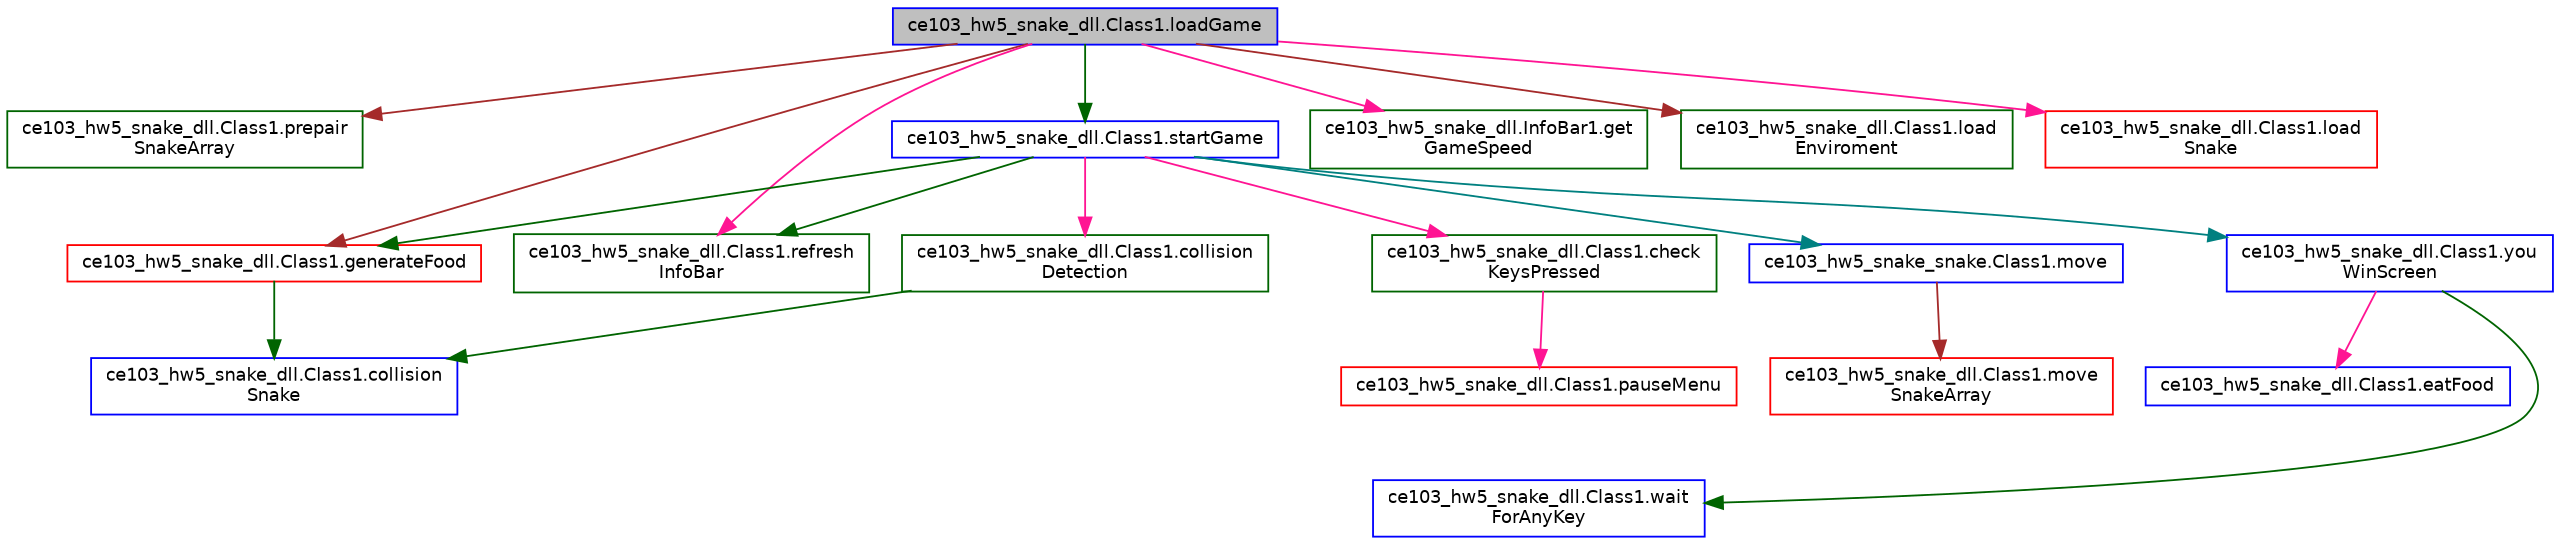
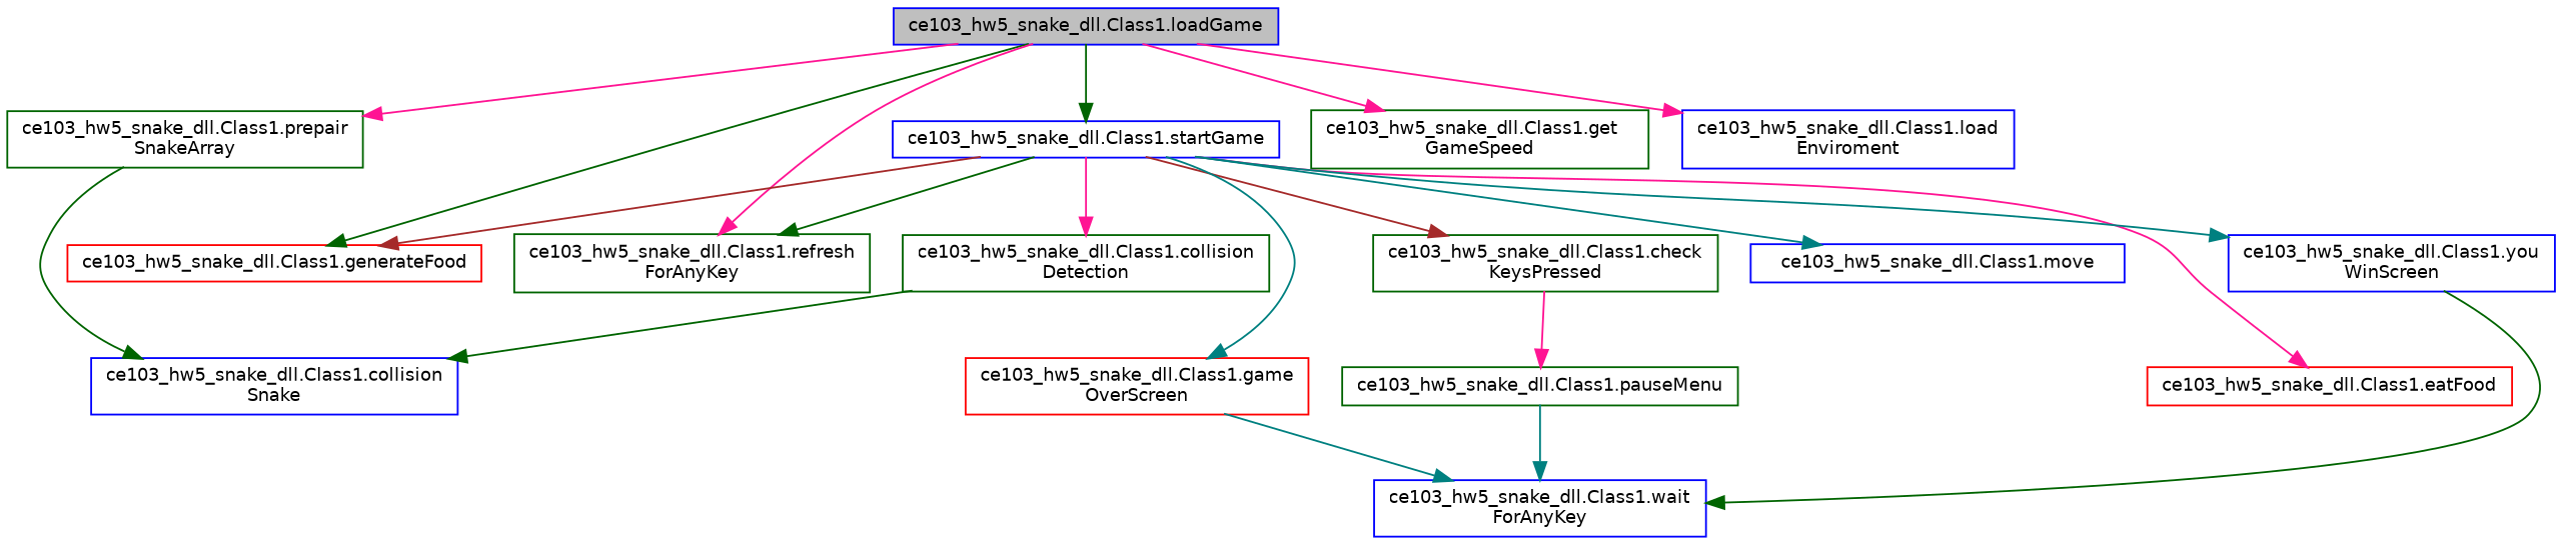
  digraph {
    rankdir=TB
    node [color=darkgreen fillcolor=white fontname=Helvetica fontsize=10 shape=record style=filled]
    edge [color=deeppink fontname=Helvetica fontsize=10 labelfontname=Helvetica labelfontsize=10 style=solid]
    n1 [color=blue fillcolor=grey75 fontcolor=black height=0.2 label="ce103_hw5_snake_dll.Class1.loadGame" width=0.4]
    n2 [color=red height=0.2 label="ce103_hw5_snake_dll.Class1.generateFood" width=0.4]
-   n3 [height=0.2 label="ce103_hw5_snake_dll.InfoBar1.get\lGameSpeed" width=0.4]
-   n4 [height=0.2 label="ce103_hw5_snake_dll.Class1.load\lEnviroment" width=0.4]
-   n5 [color=red height=0.2 label="ce103_hw5_snake_dll.Class1.load\lSnake" width=0.4]
+   n3 [height=0.2 label="ce103_hw5_snake_dll.Class1.get\lGameSpeed" width=0.4]
+   n4 [color=blue height=0.2 label="ce103_hw5_snake_dll.Class1.load\lEnviroment" width=0.4]
    n6 [height=0.2 label="ce103_hw5_snake_dll.Class1.prepair\lSnakeArray" width=0.4]
-   n7 [height=0.2 label="ce103_hw5_snake_dll.Class1.refresh\lInfoBar" width=0.4]
+   n7 [height=0.2 label="ce103_hw5_snake_dll.Class1.refresh\lForAnyKey" width=0.4]
    n8 [color=blue height=0.2 label="ce103_hw5_snake_dll.Class1.startGame" width=0.4]
    n9 [color=blue height=0.2 label="ce103_hw5_snake_dll.Class1.collision\lSnake" width=0.4]
    n10 [height=0.2 label="ce103_hw5_snake_dll.Class1.check\lKeysPressed" width=0.4]
    n11 [height=0.2 label="ce103_hw5_snake_dll.Class1.collision\lDetection" width=0.4]
-   n12 [color=blue height=0.2 label="ce103_hw5_snake_dll.Class1.eatFood" width=0.4]
-   n14 [color=blue height=0.2 label="ce103_hw5_snake_snake.Class1.move" width=0.4]
+   n12 [color=red height=0.2 label="ce103_hw5_snake_dll.Class1.eatFood" width=0.4]
+   n13 [color=red height=0.2 label="ce103_hw5_snake_dll.Class1.game\lOverScreen" width=0.4]
+   n14 [color=blue height=0.2 label="ce103_hw5_snake_dll.Class1.move" width=0.4]
    n15 [color=blue height=0.2 label="ce103_hw5_snake_dll.Class1.you\lWinScreen" width=0.4]
-   n16 [color=red height=0.2 label="ce103_hw5_snake_dll.Class1.pauseMenu" width=0.4]
+   n16 [height=0.2 label="ce103_hw5_snake_dll.Class1.pauseMenu" width=0.4]
    n17 [color=blue height=0.2 label="ce103_hw5_snake_dll.Class1.wait\lForAnyKey" width=0.4]
-   n18 [color=red height=0.2 label="ce103_hw5_snake_dll.Class1.move\lSnakeArray" width=0.4]
-   n1 -> n2 [color=brown]
+   n1 -> n2 [color=darkgreen]
    n1 -> n3
-   n1 -> n4 [color=brown]
-   n1 -> n5
-   n1 -> n6 [color=brown]
+   n1 -> n4
+   n1 -> n6
    n1 -> n7
    n1 -> n8 [color=darkgreen]
-   n2 -> n9 [color=darkgreen]
-   n8 -> n2 [color=darkgreen]
+   n6 -> n9 [color=darkgreen]
+   n8 -> n2 [color=brown]
    n8 -> n7 [color=darkgreen]
-   n8 -> n10
+   n8 -> n10 [color=brown]
    n8 -> n11
-   n15 -> n12
+   n8 -> n12
+   n8 -> n13 [color=teal]
    n8 -> n14 [color=teal]
    n8 -> n15 [color=teal]
    n10 -> n16
    n11 -> n9 [color=darkgreen]
-   n14 -> n18 [color=brown]
+   n13 -> n17 [color=teal]
    n15 -> n17 [color=darkgreen]
+   n16 -> n17 [color=teal]
  }
